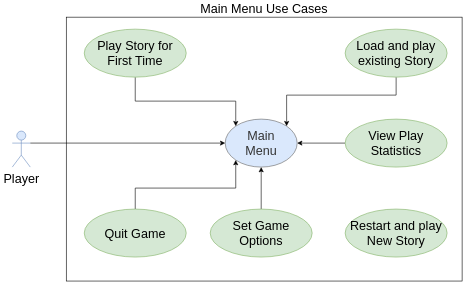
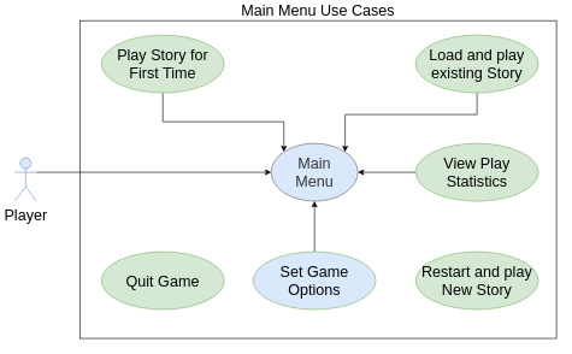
  <mxCell id="0" />
  <mxCell id="1" parent="0" />
  <mxCell id="2" value="Main Menu Use Cases" style="rounded=0;whiteSpace=wrap;html=1;labelPosition=center;verticalLabelPosition=top;align=center;verticalAlign=bottom;fontSize=21;" vertex="1" parent="1"><mxGeometry x="110" y="20" width="660" height="440" as="geometry" /></mxCell>
  <mxCell id="3" style="edgeStyle=orthogonalEdgeStyle;rounded=0;orthogonalLoop=1;jettySize=auto;html=1;exitX=1;exitY=0.333;exitDx=0;exitDy=0;exitPerimeter=0;entryX=0;entryY=0.5;entryDx=0;entryDy=0;fontSize=21;" edge="1" parent="1" source="4" target="5"><mxGeometry relative="1" as="geometry" /></mxCell>
  <mxCell id="4" value="Player" style="shape=umlActor;verticalLabelPosition=bottom;verticalAlign=top;html=1;fontSize=21;fillColor=#dae8fc;strokeColor=#6c8ebf;" vertex="1" parent="1"><mxGeometry x="20" y="210" width="30" height="60" as="geometry" /></mxCell>
  <mxCell id="5" value="Main&lt;br&gt;Menu" style="ellipse;whiteSpace=wrap;html=1;fontSize=21;fillColor=#dae8fc;strokeColor=#666666;fontColor=#333333;" vertex="1" parent="1"><mxGeometry x="375" y="190" width="120" height="80" as="geometry" /></mxCell>
  <mxCell id="6" value="Restart and play New Story" style="ellipse;whiteSpace=wrap;html=1;fontSize=21;fillColor=#d5e8d4;strokeColor=#82b366;" vertex="1" parent="1"><mxGeometry x="575" y="340" width="170" height="80" as="geometry" /></mxCell>
  <mxCell id="7" style="edgeStyle=orthogonalEdgeStyle;rounded=0;orthogonalLoop=1;jettySize=auto;html=1;exitX=0.5;exitY=1;exitDx=0;exitDy=0;entryX=1;entryY=0;entryDx=0;entryDy=0;fontSize=21;" edge="1" parent="1" source="8" target="5"><mxGeometry relative="1" as="geometry"><Array as="points"><mxPoint x="660" y="150" /><mxPoint x="477" y="150" /></Array></mxGeometry></mxCell>
  <mxCell id="8" value="Load and play existing Story" style="ellipse;whiteSpace=wrap;html=1;fontSize=21;fillColor=#d5e8d4;strokeColor=#82b366;" vertex="1" parent="1"><mxGeometry x="575" y="40" width="170" height="80" as="geometry" /></mxCell>
  <mxCell id="9" style="edgeStyle=orthogonalEdgeStyle;rounded=0;orthogonalLoop=1;jettySize=auto;html=1;exitX=0.5;exitY=0;exitDx=0;exitDy=0;entryX=0.5;entryY=1;entryDx=0;entryDy=0;fontSize=21;" edge="1" parent="1" source="10" target="5"><mxGeometry relative="1" as="geometry" /></mxCell>
- <mxCell id="10" value="Set Game Options" style="ellipse;whiteSpace=wrap;html=1;fontSize=21;fillColor=#d5e8d4;strokeColor=#82b366;" vertex="1" parent="1"><mxGeometry x="350" y="340" width="170" height="80" as="geometry" /></mxCell>
+ <mxCell id="10" value="Set Game Options" style="ellipse;whiteSpace=wrap;html=1;fontSize=21;fillColor=#dae8fc;strokeColor=#82b366;" vertex="1" parent="1"><mxGeometry x="350" y="340" width="170" height="80" as="geometry" /></mxCell>
  <mxCell id="11" style="edgeStyle=orthogonalEdgeStyle;rounded=0;orthogonalLoop=1;jettySize=auto;html=1;exitX=0;exitY=0.5;exitDx=0;exitDy=0;fontSize=21;entryX=1;entryY=0.5;entryDx=0;entryDy=0;" edge="1" parent="1" source="12" target="5"><mxGeometry relative="1" as="geometry"><mxPoint x="380" y="240" as="targetPoint" /></mxGeometry></mxCell>
  <mxCell id="12" value="View Play Statistics" style="ellipse;whiteSpace=wrap;html=1;fontSize=21;fillColor=#d5e8d4;strokeColor=#82b366;" vertex="1" parent="1"><mxGeometry x="575" y="190" width="170" height="80" as="geometry" /></mxCell>
  <mxCell id="13" style="edgeStyle=orthogonalEdgeStyle;rounded=0;orthogonalLoop=1;jettySize=auto;html=1;exitX=0.5;exitY=1;exitDx=0;exitDy=0;entryX=0;entryY=0;entryDx=0;entryDy=0;fontSize=21;" edge="1" parent="1" source="14" target="5"><mxGeometry relative="1" as="geometry"><Array as="points"><mxPoint x="225" y="160" /><mxPoint x="393" y="160" /></Array></mxGeometry></mxCell>
  <mxCell id="14" value="Play Story for First Time" style="ellipse;whiteSpace=wrap;html=1;fontSize=21;fillColor=#d5e8d4;strokeColor=#82b366;" vertex="1" parent="1"><mxGeometry x="140" y="40" width="170" height="80" as="geometry" /></mxCell>
- <mxCell id="15" style="edgeStyle=orthogonalEdgeStyle;rounded=0;orthogonalLoop=1;jettySize=auto;html=1;exitX=0.5;exitY=0;exitDx=0;exitDy=0;entryX=0;entryY=1;entryDx=0;entryDy=0;fontSize=21;" edge="1" parent="1" source="16" target="5"><mxGeometry relative="1" as="geometry" /></mxCell>
  <mxCell id="16" value="Quit Game" style="ellipse;whiteSpace=wrap;html=1;fontSize=21;fillColor=#d5e8d4;strokeColor=#82b366;" vertex="1" parent="1"><mxGeometry x="140" y="340" width="170" height="80" as="geometry" /></mxCell>
